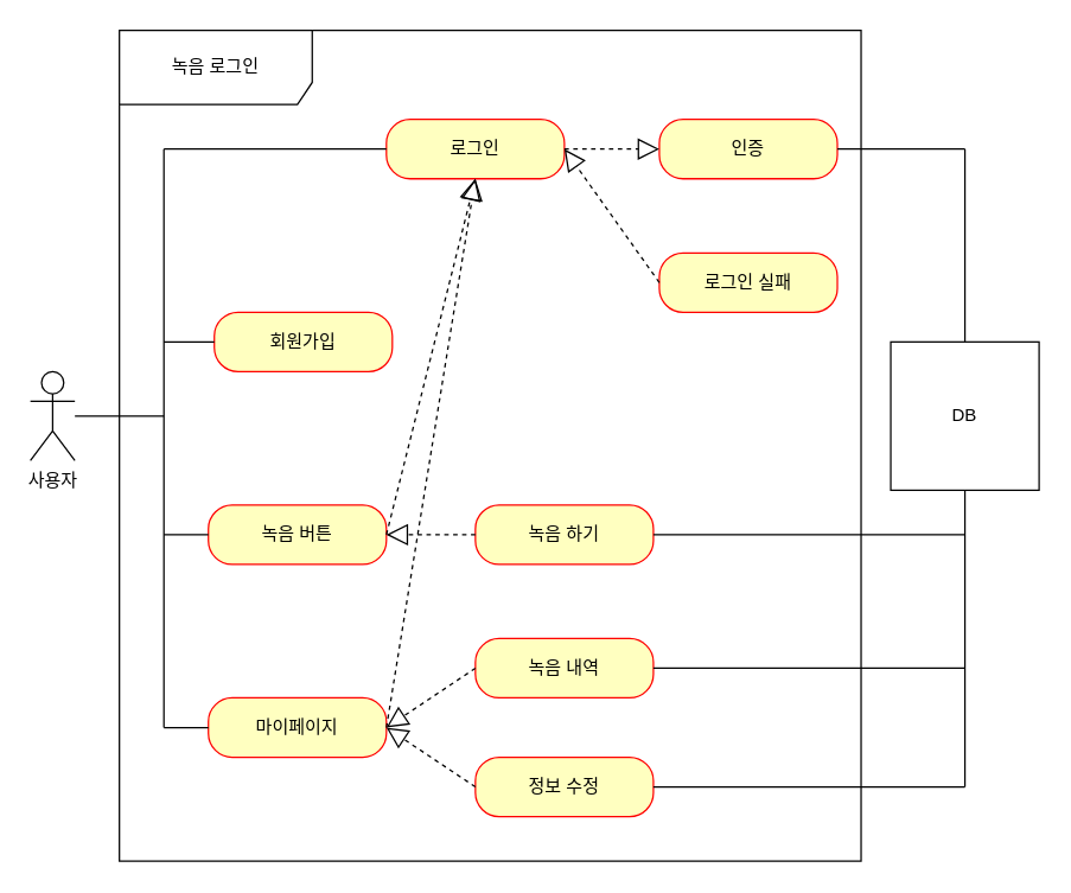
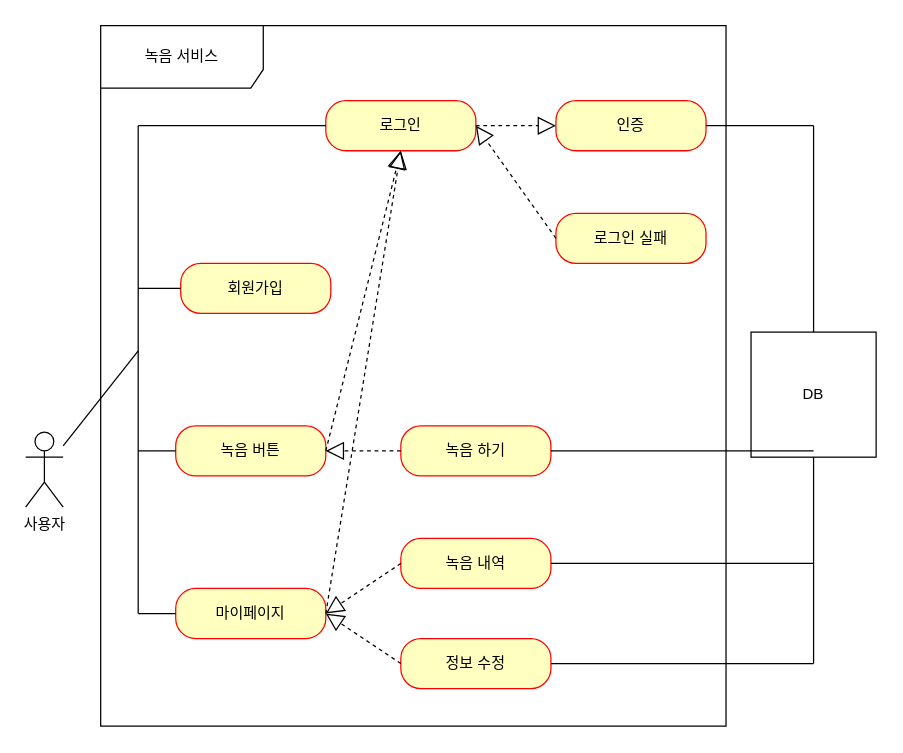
  <mxCell id="0" />
  <mxCell id="1" parent="0" />
- <mxCell id="2" value="사용자" style="shape=umlActor;verticalLabelPosition=bottom;verticalAlign=top;html=1;" vertex="1" parent="1"><mxGeometry x="20" y="250" width="30" height="60" as="geometry" /></mxCell>
+ <mxCell id="2" value="사용자" style="shape=umlActor;verticalLabelPosition=bottom;verticalAlign=top;html=1;" vertex="1" parent="1"><mxGeometry x="20" y="345" width="30" height="60" as="geometry" /></mxCell>
  <mxCell id="3" value="로그인" style="rounded=1;whiteSpace=wrap;html=1;arcSize=40;fontColor=#000000;fillColor=#ffffc0;strokeColor=#ff0000;" vertex="1" parent="1"><mxGeometry x="260" y="80" width="120" height="40" as="geometry" /></mxCell>
  <mxCell id="4" value="회원가입" style="rounded=1;whiteSpace=wrap;html=1;arcSize=40;fontColor=#000000;fillColor=#ffffc0;strokeColor=#ff0000;" vertex="1" parent="1"><mxGeometry x="144" y="210" width="120" height="40" as="geometry" /></mxCell>
  <mxCell id="5" value="녹음 버튼" style="rounded=1;whiteSpace=wrap;html=1;arcSize=40;fontColor=#000000;fillColor=#ffffc0;strokeColor=#ff0000;" vertex="1" parent="1"><mxGeometry x="140" y="340" width="120" height="40" as="geometry" /></mxCell>
  <mxCell id="6" value="인증" style="rounded=1;whiteSpace=wrap;html=1;arcSize=40;fontColor=#000000;fillColor=#ffffc0;strokeColor=#ff0000;" vertex="1" parent="1"><mxGeometry x="444" y="80" width="120" height="40" as="geometry" /></mxCell>
  <mxCell id="7" value="로그인 실패" style="rounded=1;whiteSpace=wrap;html=1;arcSize=40;fontColor=#000000;fillColor=#ffffc0;strokeColor=#ff0000;" vertex="1" parent="1"><mxGeometry x="444" y="170" width="120" height="40" as="geometry" /></mxCell>
  <mxCell id="8" value="" style="endArrow=block;dashed=1;endFill=0;endSize=12;html=1;rounded=0;entryX=1;entryY=0.5;entryDx=0;entryDy=0;exitX=0;exitY=0.5;exitDx=0;exitDy=0;" edge="1" parent="1" source="7" target="3"><mxGeometry width="160" relative="1" as="geometry"><mxPoint x="394" y="270" as="sourcePoint" /><mxPoint x="554" y="270" as="targetPoint" /></mxGeometry></mxCell>
  <mxCell id="9" value="" style="endArrow=block;dashed=1;endFill=0;endSize=12;html=1;rounded=0;entryX=0;entryY=0.5;entryDx=0;entryDy=0;exitX=1;exitY=0.5;exitDx=0;exitDy=0;" edge="1" parent="1" source="3" target="6"><mxGeometry width="160" relative="1" as="geometry"><mxPoint x="384" y="140" as="sourcePoint" /><mxPoint x="554" y="270" as="targetPoint" /></mxGeometry></mxCell>
  <mxCell id="10" value="마이페이지" style="rounded=1;whiteSpace=wrap;html=1;arcSize=40;fontColor=#000000;fillColor=#ffffc0;strokeColor=#ff0000;" vertex="1" parent="1"><mxGeometry x="140" y="470" width="120" height="40" as="geometry" /></mxCell>
  <mxCell id="11" value="녹음 내역" style="rounded=1;whiteSpace=wrap;html=1;arcSize=40;fontColor=#000000;fillColor=#ffffc0;strokeColor=#ff0000;" vertex="1" parent="1"><mxGeometry x="320" y="430" width="120" height="40" as="geometry" /></mxCell>
  <mxCell id="12" value="" style="endArrow=block;dashed=1;endFill=0;endSize=12;html=1;rounded=0;exitX=0;exitY=0.5;exitDx=0;exitDy=0;entryX=1;entryY=0.5;entryDx=0;entryDy=0;" edge="1" parent="1" source="11" target="10"><mxGeometry width="160" relative="1" as="geometry"><mxPoint x="290" y="390" as="sourcePoint" /><mxPoint x="450" y="390" as="targetPoint" /></mxGeometry></mxCell>
  <mxCell id="13" value="녹음 하기" style="rounded=1;whiteSpace=wrap;html=1;arcSize=40;fontColor=#000000;fillColor=#ffffc0;strokeColor=#ff0000;" vertex="1" parent="1"><mxGeometry x="320" y="340" width="120" height="40" as="geometry" /></mxCell>
  <mxCell id="14" value="정보 수정" style="rounded=1;whiteSpace=wrap;html=1;arcSize=40;fontColor=#000000;fillColor=#ffffc0;strokeColor=#ff0000;" vertex="1" parent="1"><mxGeometry x="320" y="510" width="120" height="40" as="geometry" /></mxCell>
  <mxCell id="15" value="" style="endArrow=block;dashed=1;endFill=0;endSize=12;html=1;rounded=0;exitX=0;exitY=0.5;exitDx=0;exitDy=0;entryX=1;entryY=0.5;entryDx=0;entryDy=0;" edge="1" parent="1" source="14" target="10"><mxGeometry width="160" relative="1" as="geometry"><mxPoint x="290" y="350" as="sourcePoint" /><mxPoint x="450" y="350" as="targetPoint" /></mxGeometry></mxCell>
- <mxCell id="16" value="DB" style="html=1;whiteSpace=wrap;" vertex="1" parent="1"><mxGeometry x="600" y="230" width="100" height="100" as="geometry" /></mxCell>
+ <mxCell id="16" value="DB" style="html=1;whiteSpace=wrap;" vertex="1" parent="1"><mxGeometry x="600" y="265" width="100" height="100" as="geometry" /></mxCell>
  <mxCell id="17" value="" style="endArrow=block;dashed=1;endFill=0;endSize=12;html=1;rounded=0;exitX=1;exitY=0.5;exitDx=0;exitDy=0;entryX=0.5;entryY=1;entryDx=0;entryDy=0;" edge="1" parent="1" source="10" target="3"><mxGeometry width="160" relative="1" as="geometry"><mxPoint x="270" y="450" as="sourcePoint" /><mxPoint x="460" y="250" as="targetPoint" /></mxGeometry></mxCell>
  <mxCell id="18" value="" style="endArrow=block;dashed=1;endFill=0;endSize=12;html=1;rounded=0;exitX=1;exitY=0.5;exitDx=0;exitDy=0;entryX=0.5;entryY=1;entryDx=0;entryDy=0;" edge="1" parent="1" source="5" target="3"><mxGeometry width="160" relative="1" as="geometry"><mxPoint x="250" y="370" as="sourcePoint" /><mxPoint x="410" y="370" as="targetPoint" /></mxGeometry></mxCell>
  <mxCell id="19" value="" style="endArrow=none;html=1;rounded=0;" edge="1" parent="1" source="2"><mxGeometry width="50" height="50" relative="1" as="geometry"><mxPoint x="175" y="305" as="sourcePoint" /><mxPoint x="110" y="280" as="targetPoint" /></mxGeometry></mxCell>
  <mxCell id="20" value="" style="endArrow=block;dashed=1;endFill=0;endSize=12;html=1;rounded=0;exitX=0;exitY=0.5;exitDx=0;exitDy=0;entryX=1;entryY=0.5;entryDx=0;entryDy=0;" edge="1" parent="1" source="13" target="5"><mxGeometry width="160" relative="1" as="geometry"><mxPoint x="250" y="370" as="sourcePoint" /><mxPoint x="410" y="370" as="targetPoint" /></mxGeometry></mxCell>
  <mxCell id="21" value="" style="endArrow=none;html=1;rounded=0;" edge="1" parent="1"><mxGeometry width="50" height="50" relative="1" as="geometry"><mxPoint x="110" y="490" as="sourcePoint" /><mxPoint x="110" y="100" as="targetPoint" /></mxGeometry></mxCell>
  <mxCell id="22" value="" style="endArrow=none;html=1;rounded=0;entryX=0;entryY=0.5;entryDx=0;entryDy=0;" edge="1" parent="1" target="10"><mxGeometry width="50" height="50" relative="1" as="geometry"><mxPoint x="110" y="490" as="sourcePoint" /><mxPoint x="220" y="270" as="targetPoint" /></mxGeometry></mxCell>
  <mxCell id="23" value="" style="endArrow=none;html=1;rounded=0;entryX=0;entryY=0.5;entryDx=0;entryDy=0;" edge="1" parent="1" target="5"><mxGeometry width="50" height="50" relative="1" as="geometry"><mxPoint x="110" y="360" as="sourcePoint" /><mxPoint x="220" y="270" as="targetPoint" /></mxGeometry></mxCell>
  <mxCell id="24" value="" style="endArrow=none;html=1;rounded=0;entryX=0;entryY=0.5;entryDx=0;entryDy=0;" edge="1" parent="1" target="4"><mxGeometry width="50" height="50" relative="1" as="geometry"><mxPoint x="110" y="230" as="sourcePoint" /><mxPoint x="220" y="270" as="targetPoint" /></mxGeometry></mxCell>
  <mxCell id="25" value="" style="endArrow=none;html=1;rounded=0;entryX=0;entryY=0.5;entryDx=0;entryDy=0;" edge="1" parent="1" target="3"><mxGeometry width="50" height="50" relative="1" as="geometry"><mxPoint x="110" y="100" as="sourcePoint" /><mxPoint x="220" y="270" as="targetPoint" /></mxGeometry></mxCell>
- <mxCell id="26" value="녹음 로그인" style="shape=umlFrame;whiteSpace=wrap;html=1;pointerEvents=0;width=130;height=50;" vertex="1" parent="1"><mxGeometry x="80" y="20" width="500" height="560" as="geometry" /></mxCell>
+ <mxCell id="26" value="녹음 서비스" style="shape=umlFrame;whiteSpace=wrap;html=1;pointerEvents=0;width=130;height=50;" vertex="1" parent="1"><mxGeometry x="80" y="20" width="500" height="560" as="geometry" /></mxCell>
  <mxCell id="27" value="" style="endArrow=none;html=1;rounded=0;exitX=1;exitY=0.5;exitDx=0;exitDy=0;" edge="1" parent="1" source="6"><mxGeometry width="50" height="50" relative="1" as="geometry"><mxPoint x="500" y="320" as="sourcePoint" /><mxPoint x="650" y="100" as="targetPoint" /></mxGeometry></mxCell>
  <mxCell id="28" value="" style="endArrow=none;html=1;rounded=0;entryX=0.5;entryY=0;entryDx=0;entryDy=0;" edge="1" parent="1" target="16"><mxGeometry width="50" height="50" relative="1" as="geometry"><mxPoint x="650" y="100" as="sourcePoint" /><mxPoint x="640" y="120" as="targetPoint" /></mxGeometry></mxCell>
  <mxCell id="29" value="" style="endArrow=none;html=1;rounded=0;exitX=1;exitY=0.5;exitDx=0;exitDy=0;" edge="1" parent="1" source="13"><mxGeometry width="50" height="50" relative="1" as="geometry"><mxPoint x="490" y="320" as="sourcePoint" /><mxPoint x="650" y="360" as="targetPoint" /></mxGeometry></mxCell>
  <mxCell id="30" value="" style="endArrow=none;html=1;rounded=0;exitX=1;exitY=0.5;exitDx=0;exitDy=0;" edge="1" parent="1"><mxGeometry width="50" height="50" relative="1" as="geometry"><mxPoint x="440" y="450" as="sourcePoint" /><mxPoint x="650" y="450" as="targetPoint" /></mxGeometry></mxCell>
  <mxCell id="31" value="" style="endArrow=none;html=1;rounded=0;exitX=1;exitY=0.5;exitDx=0;exitDy=0;" edge="1" parent="1"><mxGeometry width="50" height="50" relative="1" as="geometry"><mxPoint x="440" y="530" as="sourcePoint" /><mxPoint x="650" y="530" as="targetPoint" /></mxGeometry></mxCell>
  <mxCell id="32" value="" style="endArrow=none;html=1;rounded=0;entryX=0.5;entryY=1;entryDx=0;entryDy=0;" edge="1" parent="1" target="16"><mxGeometry width="50" height="50" relative="1" as="geometry"><mxPoint x="650" y="530" as="sourcePoint" /><mxPoint x="650" y="490" as="targetPoint" /></mxGeometry></mxCell>
